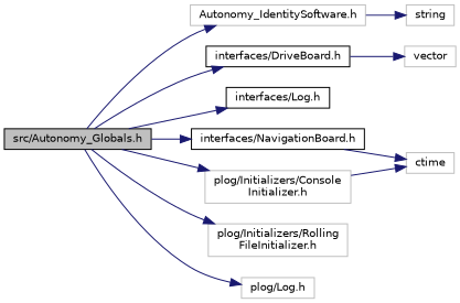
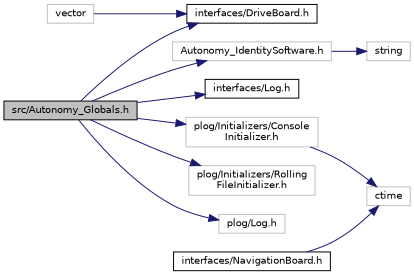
  digraph {
    rankdir=LR
    node [color=grey75 fillcolor=white fontname=Helvetica fontsize=10 shape=record style=filled]
    edge [color=midnightblue fontname=Helvetica fontsize=10 labelfontname=Helvetica labelfontsize=10 style=solid]
    n1 [color=black fillcolor=grey75 fontcolor=black height=0.2 label="src/Autonomy_Globals.h" width=0.4]
    n2 [height=0.2 label="Autonomy_IdentitySoftware.h" width=0.4]
    n3 [color=black height=0.2 label="interfaces/DriveBoard.h" width=0.4]
    n4 [color=black height=0.2 label="interfaces/Log.h" width=0.4]
    n5 [color=black height=0.2 label="interfaces/NavigationBoard.h" width=0.4]
    n6 [height=0.2 label="plog/Initializers/Console\lInitializer.h" width=0.4]
    n7 [height=0.2 label="plog/Initializers/Rolling\lFileInitializer.h" width=0.4]
    n8 [height=0.2 label="plog/Log.h" width=0.4]
    n9 [height=0.2 label=string width=0.4]
    n10 [height=0.2 label=vector width=0.4]
    n11 [height=0.2 label=ctime width=0.4]
    n1 -> n2
    n1 -> n3
    n1 -> n4
-   n1 -> n5
    n1 -> n6
    n1 -> n7
    n1 -> n8
    n2 -> n9
-   n3 -> n10
+   n10 -> n3
    n5 -> n11
    n6 -> n11
  }
